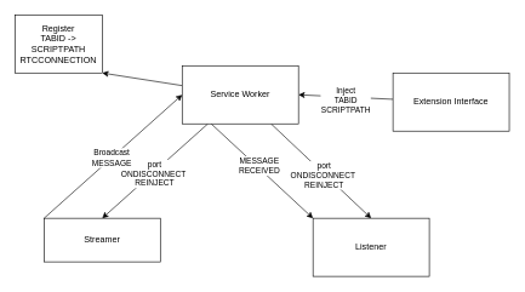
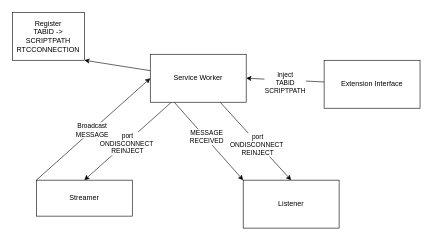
  <mxCell id="0" />
  <mxCell id="1" parent="0" />
  <mxCell id="2" style="edgeStyle=none;html=1;entryX=1;entryY=0.5;entryDx=0;entryDy=0;" edge="1" parent="1" source="4" target="12"><mxGeometry relative="1" as="geometry" /></mxCell>
  <mxCell id="3" value="Inject&lt;div&gt;TABID&lt;/div&gt;&lt;div&gt;SCRIPTPATH&lt;/div&gt;" style="edgeLabel;html=1;align=center;verticalAlign=middle;resizable=0;points=[];" vertex="1" connectable="0" parent="2"><mxGeometry y="4" relative="1" as="geometry"><mxPoint as="offset" /></mxGeometry></mxCell>
  <mxCell id="4" value="Extension Interface" style="rounded=0;whiteSpace=wrap;html=1;" vertex="1" parent="1"><mxGeometry x="540" y="100" width="160" height="80" as="geometry" /></mxCell>
  <mxCell id="5" style="edgeStyle=none;html=1;entryX=0.5;entryY=0;entryDx=0;entryDy=0;" edge="1" parent="1" source="12" target="15"><mxGeometry relative="1" as="geometry"><mxPoint x="140" y="270" as="targetPoint" /></mxGeometry></mxCell>
  <mxCell id="6" value="port&lt;div&gt;ONDISCONNECT&amp;nbsp;&lt;/div&gt;&lt;div&gt;REINJECT&lt;/div&gt;" style="edgeLabel;html=1;align=center;verticalAlign=middle;resizable=0;points=[];" vertex="1" connectable="0" parent="5"><mxGeometry x="0.037" y="2" relative="1" as="geometry"><mxPoint as="offset" /></mxGeometry></mxCell>
  <mxCell id="7" style="edgeStyle=none;html=1;" edge="1" parent="1" source="12"><mxGeometry relative="1" as="geometry"><mxPoint x="140" y="100" as="targetPoint" /></mxGeometry></mxCell>
  <mxCell id="8" style="edgeStyle=none;html=1;entryX=0.5;entryY=0;entryDx=0;entryDy=0;" edge="1" parent="1" source="12" target="16"><mxGeometry relative="1" as="geometry" /></mxCell>
  <mxCell id="9" value="port&lt;div&gt;ONDISCONNECT&amp;nbsp;&lt;/div&gt;&lt;div&gt;REINJECT&lt;/div&gt;" style="edgeLabel;html=1;align=center;verticalAlign=middle;resizable=0;points=[];" vertex="1" connectable="0" parent="8"><mxGeometry x="0.067" y="-2" relative="1" as="geometry"><mxPoint as="offset" /></mxGeometry></mxCell>
  <mxCell id="10" style="edgeStyle=none;html=1;entryX=0;entryY=0;entryDx=0;entryDy=0;exitX=0.25;exitY=1;exitDx=0;exitDy=0;" edge="1" parent="1" source="12" target="16"><mxGeometry relative="1" as="geometry" /></mxCell>
  <mxCell id="11" value="MESSAGE&lt;div&gt;RECEIVED&lt;/div&gt;" style="edgeLabel;html=1;align=center;verticalAlign=middle;resizable=0;points=[];" vertex="1" connectable="0" parent="10"><mxGeometry x="-0.087" y="2" relative="1" as="geometry"><mxPoint as="offset" /></mxGeometry></mxCell>
  <mxCell id="12" value="Service Worker" style="rounded=0;whiteSpace=wrap;html=1;" vertex="1" parent="1"><mxGeometry x="250" y="90" width="160" height="80" as="geometry" /></mxCell>
  <mxCell id="13" style="edgeStyle=none;html=1;exitX=0;exitY=0;exitDx=0;exitDy=0;entryX=0;entryY=0.5;entryDx=0;entryDy=0;" edge="1" parent="1" source="15" target="12"><mxGeometry relative="1" as="geometry" /></mxCell>
  <mxCell id="14" value="Broadcast&lt;div&gt;MESSAGE&lt;/div&gt;" style="edgeLabel;html=1;align=center;verticalAlign=middle;resizable=0;points=[];" vertex="1" connectable="0" parent="13"><mxGeometry x="-0.028" relative="1" as="geometry"><mxPoint y="-1" as="offset" /></mxGeometry></mxCell>
  <mxCell id="15" value="Streamer" style="rounded=0;whiteSpace=wrap;html=1;" vertex="1" parent="1"><mxGeometry x="60" y="300" width="160" height="60" as="geometry" /></mxCell>
- <mxCell id="16" value="Listener" style="rounded=0;whiteSpace=wrap;html=1;" vertex="1" parent="1"><mxGeometry x="430" y="300" width="160" height="80" as="geometry" /></mxCell>
+ <mxCell id="16" value="Listener" style="rounded=0;whiteSpace=wrap;html=1;" vertex="1" parent="1"><mxGeometry x="405" y="300" width="160" height="80" as="geometry" /></mxCell>
  <mxCell id="17" value="Register&lt;div&gt;TABID -&amp;gt;&lt;/div&gt;&lt;div&gt;SCRIPTPATH&lt;/div&gt;&lt;div&gt;RTCCONNECTION&lt;/div&gt;" style="rounded=0;whiteSpace=wrap;html=1;" vertex="1" parent="1"><mxGeometry x="20" y="20" width="120" height="80" as="geometry" /></mxCell>
